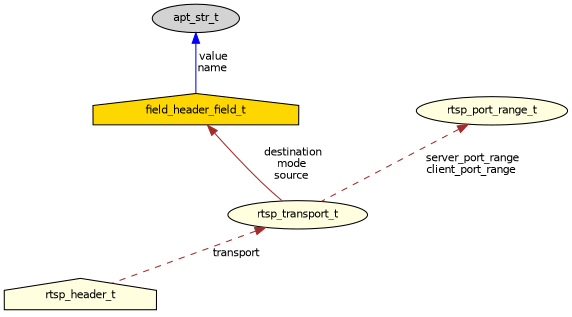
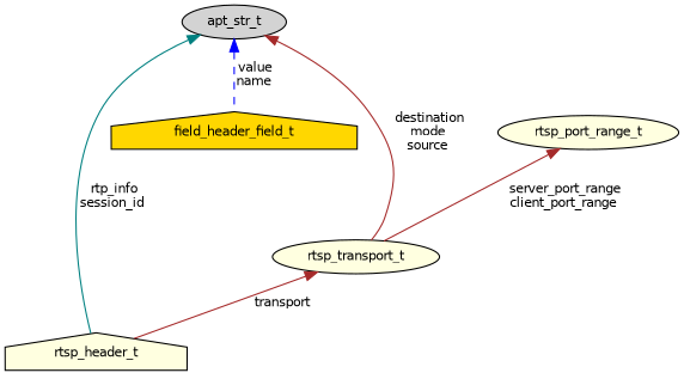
  digraph {
    node [color=black fillcolor=lightyellow fontname=Helvetica fontsize=10 shape=ellipse style=filled]
    edge [color=brown dir=back fontname=Helvetica fontsize=10 labelfontname=Helvetica labelfontsize=10 style=solid]
    n1 [fontcolor=black height=0.2 label=rtsp_header_t shape=house width=0.4]
    n2 [fillcolor=lightgrey height=0.2 label=apt_str_t width=0.4]
    n3 [fillcolor=gold height=0.2 label=field_header_field_t shape=house width=0.4]
    n4 [height=0.2 label=rtsp_transport_t width=0.4]
    n5 [height=0.2 label=rtsp_port_range_t width=0.4]
-   n2 -> n3 [color=blue label=" value\nname"]
-   n3 -> n4 [label=" destination\nmode\nsource"]
-   n4 -> n1 [label=" transport" style=dashed]
-   n5 -> n4 [label=" server_port_range\nclient_port_range" style=dashed]
+   n2 -> n1 [color=teal label=" rtp_info\nsession_id"]
+   n2 -> n3 [color=blue label=" value\nname" style=dashed]
+   n2 -> n4 [label=" destination\nmode\nsource"]
+   n4 -> n1 [label=" transport"]
+   n5 -> n4 [label=" server_port_range\nclient_port_range"]
  }
